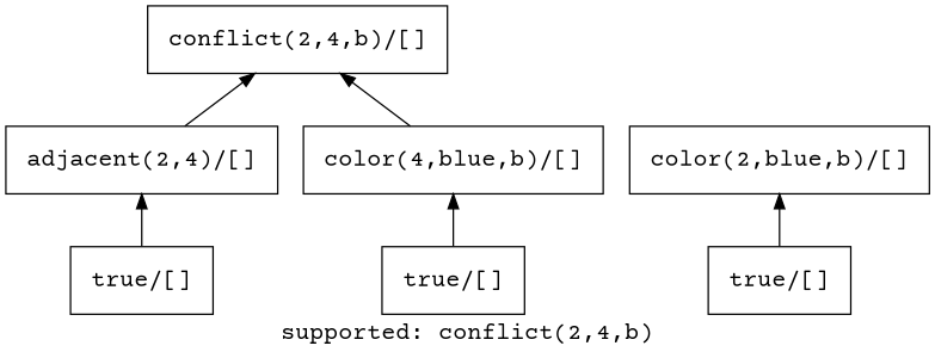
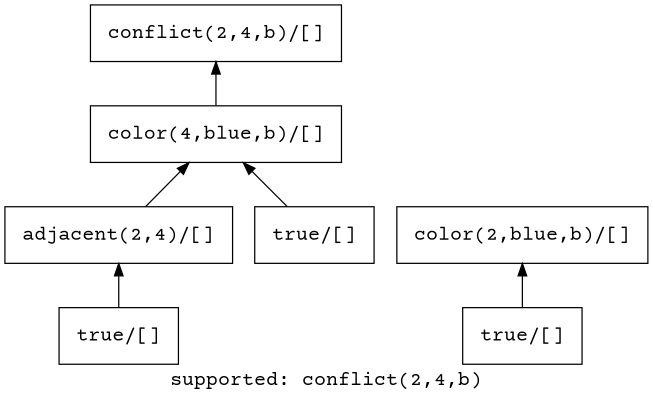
  digraph {
    fontname="Courier Prime"
    fontsize=16
    label="supported: conflict(2,4,b)"
    rankdir=BT
    node [fontname="Courier Prime" fontsize=16 margin=0.2 shape=rectangle]
    edge [fontname="Courier Prime"]
    n1 [label="conflict(2,4,b)/[]"]
    n2 [label="adjacent(2,4)/[]"]
    n3 [label="color(2,blue,b)/[]"]
    n4 [label="color(4,blue,b)/[]"]
    n5 [label="true/[]"]
    n6 [label="true/[]"]
    n7 [label="true/[]"]
-   n2 -> n1
+   n2 -> n4
    n4 -> n1
    n5 -> n2
    n6 -> n3
    n7 -> n4
  }
